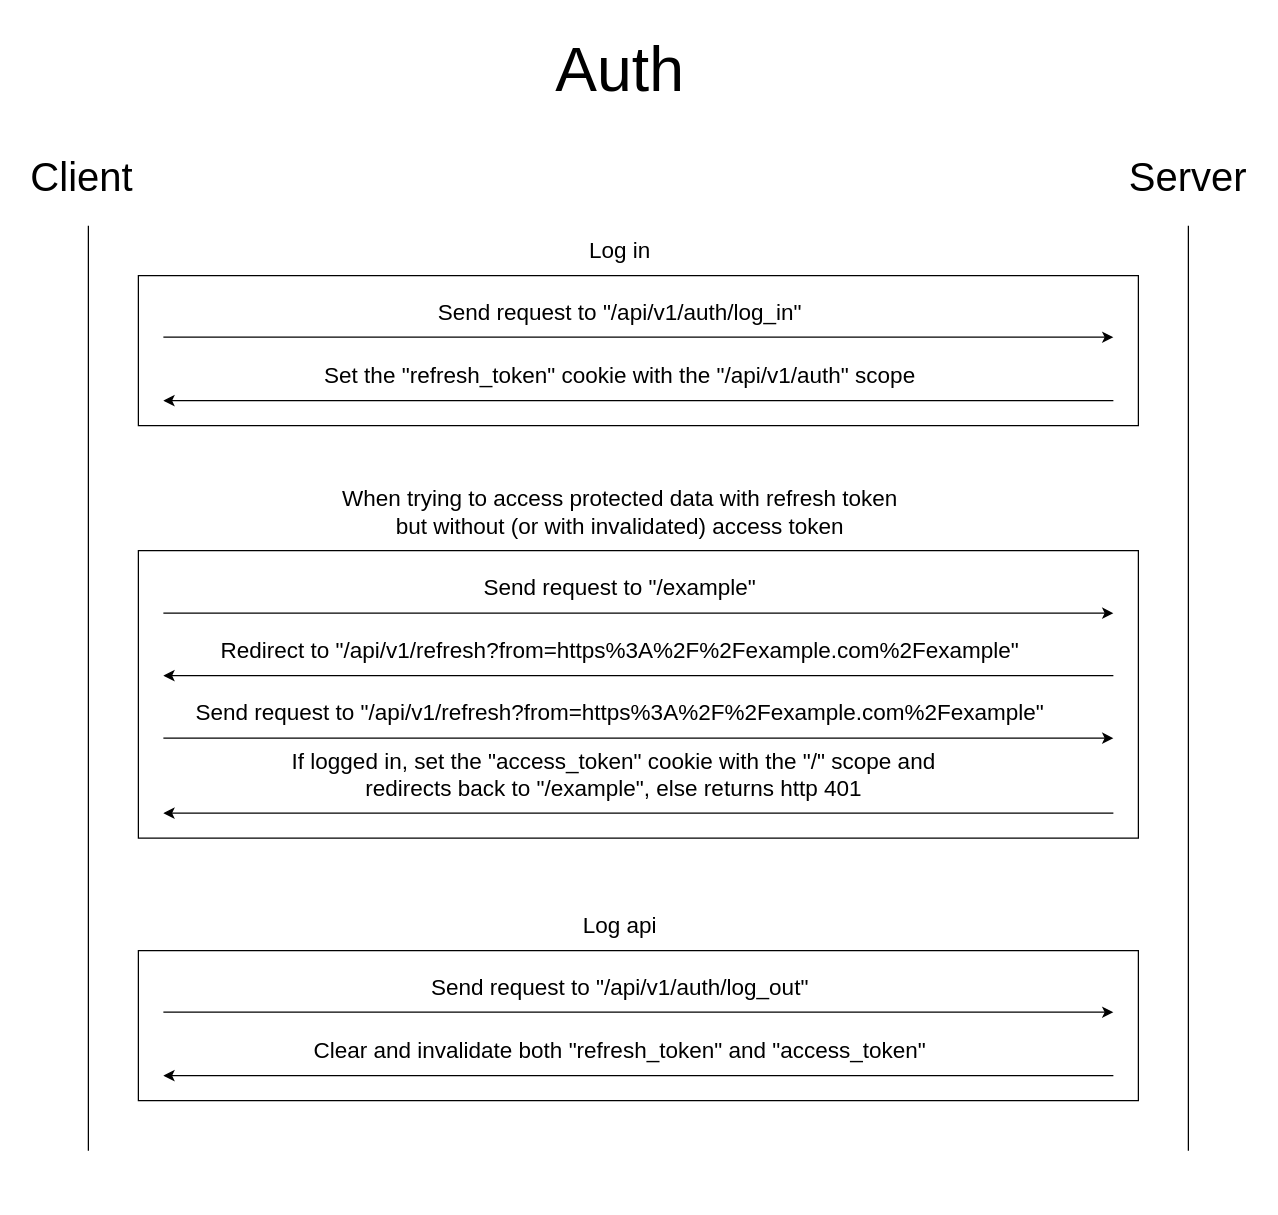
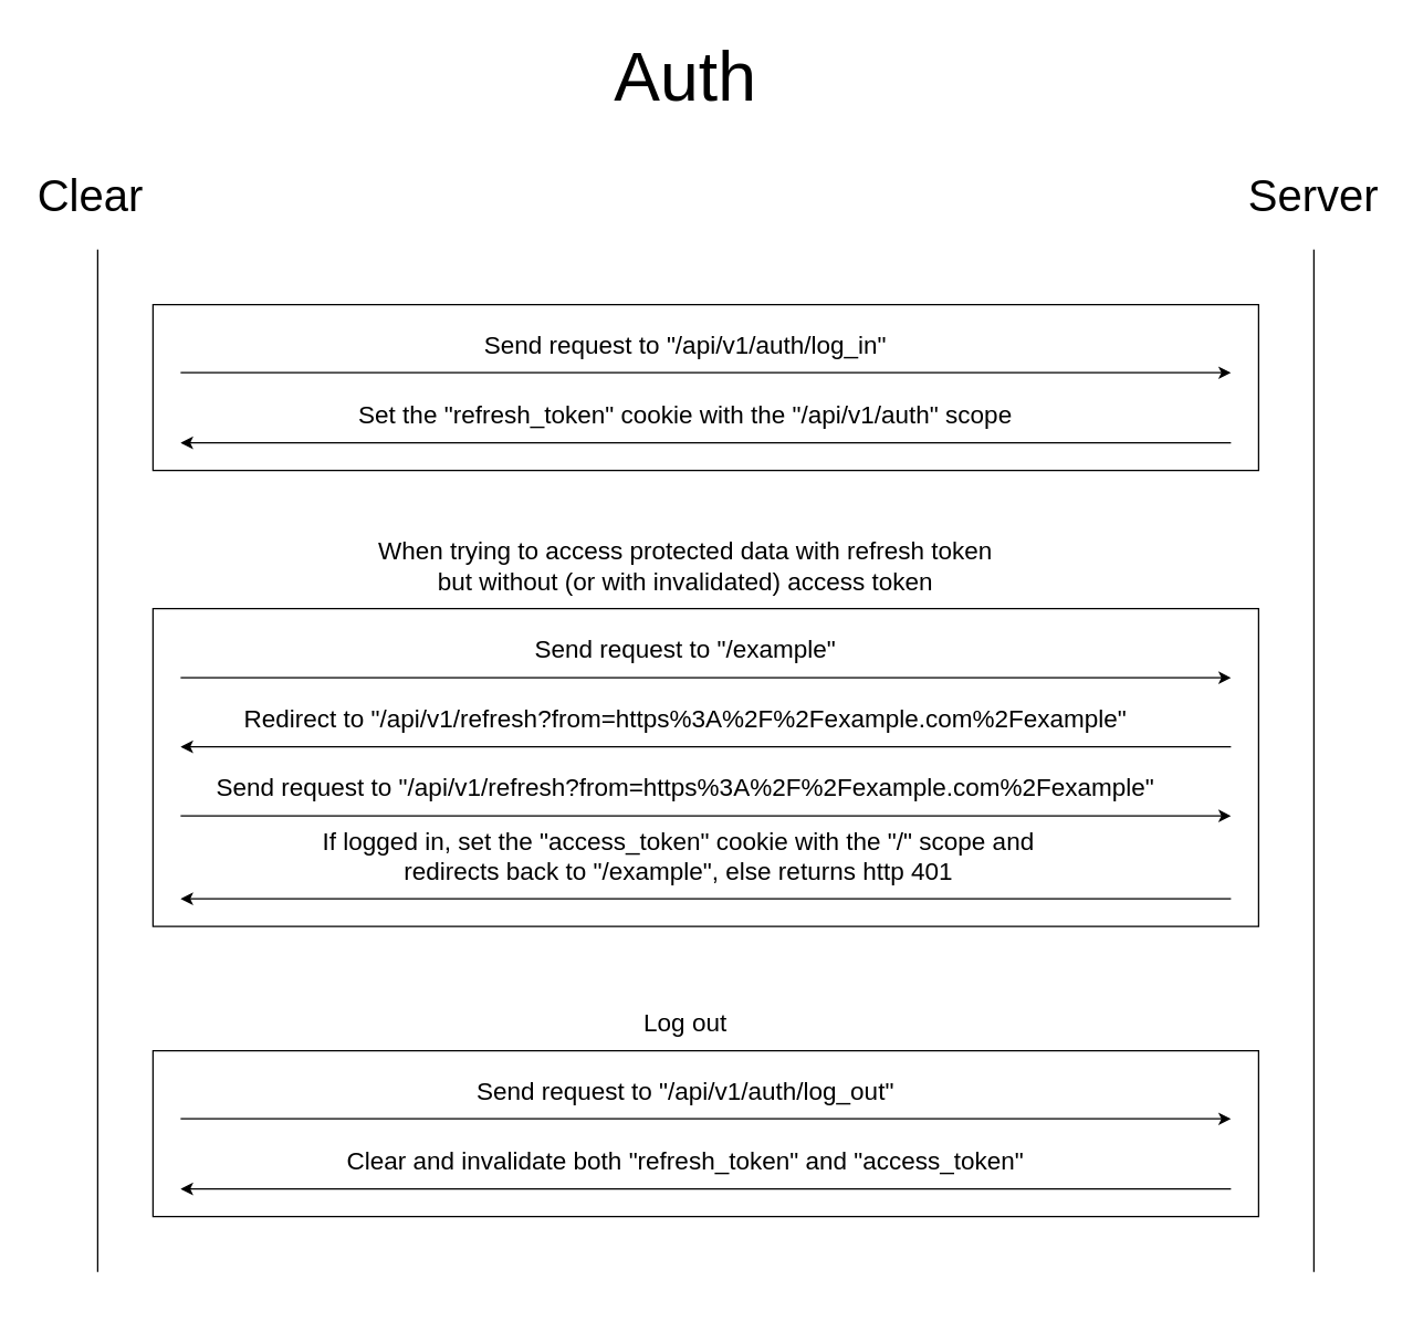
  <mxCell id="0" />
  <mxCell id="1" parent="0" />
  <mxCell id="2" value="" style="rounded=0;whiteSpace=wrap;html=1;fontSize=18;fillColor=none;" parent="1" vertex="1"><mxGeometry x="110" y="220" width="800" height="120" as="geometry" /></mxCell>
  <mxCell id="3" value="" style="rounded=0;whiteSpace=wrap;html=1;fontSize=18;fillColor=none;strokeColor=default;glass=0;shadow=0;" parent="1" vertex="1"><mxGeometry x="110" y="440" width="800" height="230" as="geometry" /></mxCell>
  <mxCell id="4" value="&lt;font style=&quot;&quot;&gt;&lt;font style=&quot;font-size: 50px;&quot;&gt;Auth&lt;/font&gt;&lt;br&gt;&lt;/font&gt;" style="text;html=1;align=center;verticalAlign=middle;resizable=0;points=[];autosize=1;strokeColor=none;fillColor=none;" parent="1" vertex="1"><mxGeometry x="430" y="20" width="130" height="70" as="geometry" /></mxCell>
- <mxCell id="5" value="&lt;span style=&quot;font-size: 32px;&quot;&gt;Client&lt;br&gt;&lt;/span&gt;" style="text;html=1;strokeColor=none;fillColor=none;align=center;verticalAlign=middle;whiteSpace=wrap;rounded=0;fontSize=50;" parent="1" vertex="1"><mxGeometry x="20" y="110" width="90" height="50" as="geometry" /></mxCell>
+ <mxCell id="5" value="&lt;span style=&quot;font-size: 32px;&quot;&gt;Clear&lt;br&gt;&lt;/span&gt;" style="text;html=1;strokeColor=none;fillColor=none;align=center;verticalAlign=middle;whiteSpace=wrap;rounded=0;fontSize=50;" parent="1" vertex="1"><mxGeometry x="20" y="110" width="90" height="50" as="geometry" /></mxCell>
  <mxCell id="6" value="&lt;span style=&quot;font-size: 32px;&quot;&gt;Server&lt;br&gt;&lt;/span&gt;" style="text;html=1;strokeColor=none;fillColor=none;align=center;verticalAlign=middle;whiteSpace=wrap;rounded=0;fontSize=50;" parent="1" vertex="1"><mxGeometry x="900" y="110" width="100" height="50" as="geometry" /></mxCell>
  <mxCell id="7" value="" style="endArrow=none;html=1;fontSize=32;" parent="1" edge="1"><mxGeometry width="50" height="50" relative="1" as="geometry"><mxPoint x="70" y="180" as="sourcePoint" /><mxPoint x="70" y="920" as="targetPoint" /></mxGeometry></mxCell>
  <mxCell id="8" value="" style="endArrow=none;html=1;fontSize=32;" parent="1" edge="1"><mxGeometry width="50" height="50" relative="1" as="geometry"><mxPoint x="950" y="180" as="sourcePoint" /><mxPoint x="950" y="920" as="targetPoint" /></mxGeometry></mxCell>
  <mxCell id="9" value="" style="endArrow=classic;html=1;fontSize=32;" parent="1" edge="1"><mxGeometry width="50" height="50" relative="1" as="geometry"><mxPoint x="130" y="269.29" as="sourcePoint" /><mxPoint x="890" y="269.29" as="targetPoint" /></mxGeometry></mxCell>
  <mxCell id="10" value="&lt;font style=&quot;font-size: 18px;&quot;&gt;Send request to &quot;/api/v1/auth/log_in&quot;&lt;/font&gt;" style="text;html=1;align=center;verticalAlign=middle;resizable=0;points=[];autosize=1;strokeColor=none;fillColor=none;fontSize=32;" parent="1" vertex="1"><mxGeometry x="340" y="220" width="310" height="50" as="geometry" /></mxCell>
  <mxCell id="11" value="" style="endArrow=classic;html=1;fontSize=32;" parent="1" edge="1"><mxGeometry width="50" height="50" relative="1" as="geometry"><mxPoint x="890" y="320" as="sourcePoint" /><mxPoint x="130" y="320" as="targetPoint" /></mxGeometry></mxCell>
  <mxCell id="12" value="&lt;span style=&quot;font-size: 18px;&quot;&gt;Set the &quot;refresh_token&quot; cookie with the &quot;/api/v1/auth&quot; scope&lt;/span&gt;" style="text;html=1;align=center;verticalAlign=middle;resizable=0;points=[];autosize=1;strokeColor=none;fillColor=none;fontSize=32;" parent="1" vertex="1"><mxGeometry x="245" y="270" width="500" height="50" as="geometry" /></mxCell>
- <mxCell id="13" value="Log in" style="text;html=1;align=center;verticalAlign=middle;resizable=0;points=[];autosize=1;strokeColor=none;fillColor=none;fontSize=18;" parent="1" vertex="1"><mxGeometry x="460" y="180" width="70" height="40" as="geometry" /></mxCell>
  <mxCell id="14" value="" style="endArrow=classic;html=1;fontSize=32;" parent="1" edge="1"><mxGeometry width="50" height="50" relative="1" as="geometry"><mxPoint x="130" y="490" as="sourcePoint" /><mxPoint x="890" y="490" as="targetPoint" /></mxGeometry></mxCell>
  <mxCell id="15" value="&lt;font style=&quot;font-size: 18px;&quot;&gt;Send request to &quot;/example&quot;&lt;/font&gt;" style="text;html=1;align=center;verticalAlign=middle;resizable=0;points=[];autosize=1;strokeColor=none;fillColor=none;fontSize=32;" parent="1" vertex="1"><mxGeometry x="375" y="440" width="240" height="50" as="geometry" /></mxCell>
  <mxCell id="16" value="" style="endArrow=classic;html=1;fontSize=32;" parent="1" edge="1"><mxGeometry width="50" height="50" relative="1" as="geometry"><mxPoint x="890" y="540" as="sourcePoint" /><mxPoint x="130" y="540" as="targetPoint" /></mxGeometry></mxCell>
  <mxCell id="17" value="&lt;span style=&quot;font-size: 18px;&quot;&gt;Redirect to &quot;/api/v1/refresh?from=https%3A%2F%2Fexample.com%2Fexample&quot;&lt;/span&gt;" style="text;html=1;align=center;verticalAlign=middle;resizable=0;points=[];autosize=1;strokeColor=none;fillColor=none;fontSize=32;" parent="1" vertex="1"><mxGeometry x="165" y="490" width="660" height="50" as="geometry" /></mxCell>
  <mxCell id="18" value="&lt;p style=&quot;line-height: 120%;&quot;&gt;When trying to access protected data with refresh token &lt;br&gt;but without (or with invalidated) access token&lt;/p&gt;" style="text;html=1;align=center;verticalAlign=middle;resizable=0;points=[];autosize=1;strokeColor=none;fillColor=none;fontSize=18;" parent="1" vertex="1"><mxGeometry x="260" y="365" width="470" height="90" as="geometry" /></mxCell>
  <mxCell id="19" value="" style="endArrow=classic;html=1;fontSize=32;" parent="1" edge="1"><mxGeometry width="50" height="50" relative="1" as="geometry"><mxPoint x="130" y="590" as="sourcePoint" /><mxPoint x="890" y="590" as="targetPoint" /></mxGeometry></mxCell>
  <mxCell id="20" value="&lt;font style=&quot;font-size: 18px;&quot;&gt;Send request to&amp;nbsp;&lt;/font&gt;&lt;span style=&quot;font-size: 18px;&quot;&gt;&quot;/api/v1/refresh?from=https%3A%2F%2Fexample.com%2Fexample&quot;&lt;/span&gt;" style="text;html=1;align=center;verticalAlign=middle;resizable=0;points=[];autosize=1;strokeColor=none;fillColor=none;fontSize=32;" parent="1" vertex="1"><mxGeometry x="145" y="540" width="700" height="50" as="geometry" /></mxCell>
  <mxCell id="21" value="" style="endArrow=classic;html=1;fontSize=32;" parent="1" edge="1"><mxGeometry width="50" height="50" relative="1" as="geometry"><mxPoint x="890" y="650" as="sourcePoint" /><mxPoint x="130" y="650" as="targetPoint" /></mxGeometry></mxCell>
  <mxCell id="22" value="&lt;p style=&quot;line-height: 100%;&quot;&gt;&lt;br&gt;&lt;/p&gt;" style="text;html=1;align=center;verticalAlign=middle;resizable=0;points=[];autosize=1;strokeColor=none;fillColor=none;fontSize=32;" parent="1" vertex="1"><mxGeometry x="485" y="580" width="20" height="110" as="geometry" /></mxCell>
  <mxCell id="23" value="&lt;p style=&quot;line-height: 100%;&quot;&gt;&lt;br&gt;&lt;/p&gt;" style="text;html=1;align=center;verticalAlign=middle;resizable=0;points=[];autosize=1;strokeColor=none;fillColor=none;fontSize=32;rotation=0;" parent="1" vertex="1"><mxGeometry x="500" y="840" width="20" height="110" as="geometry" /></mxCell>
  <mxCell id="24" value="If logged in, set the &quot;access_token&quot; cookie with the &quot;/&quot; scope and&lt;br&gt;redirects back to &quot;/example&quot;, else returns http 401" style="text;html=1;align=center;verticalAlign=middle;resizable=0;points=[];autosize=1;strokeColor=none;fillColor=none;fontSize=18;fontFamily=Helvetica;fontColor=default;" parent="1" vertex="1"><mxGeometry x="220" y="590" width="540" height="60" as="geometry" /></mxCell>
  <mxCell id="25" value="" style="rounded=0;whiteSpace=wrap;html=1;fontSize=18;fillColor=none;" parent="1" vertex="1"><mxGeometry x="110" y="760" width="800" height="120" as="geometry" /></mxCell>
  <mxCell id="26" value="" style="endArrow=classic;html=1;fontSize=32;" parent="1" edge="1"><mxGeometry width="50" height="50" relative="1" as="geometry"><mxPoint x="130" y="809.29" as="sourcePoint" /><mxPoint x="890" y="809.29" as="targetPoint" /></mxGeometry></mxCell>
  <mxCell id="27" value="&lt;font style=&quot;font-size: 18px;&quot;&gt;Send request to &quot;/api/v1/auth/log_out&quot;&lt;/font&gt;" style="text;html=1;align=center;verticalAlign=middle;resizable=0;points=[];autosize=1;strokeColor=none;fillColor=none;fontSize=32;" parent="1" vertex="1"><mxGeometry x="330" y="760" width="330" height="50" as="geometry" /></mxCell>
  <mxCell id="28" value="" style="endArrow=classic;html=1;fontSize=32;" parent="1" edge="1"><mxGeometry width="50" height="50" relative="1" as="geometry"><mxPoint x="890" y="860" as="sourcePoint" /><mxPoint x="130" y="860" as="targetPoint" /></mxGeometry></mxCell>
  <mxCell id="29" value="" style="edgeStyle=none;html=1;fontFamily=Helvetica;fontSize=18;fontColor=default;" parent="1" source="30" target="27" edge="1"><mxGeometry relative="1" as="geometry" /></mxCell>
  <mxCell id="30" value="&lt;span style=&quot;font-size: 18px;&quot;&gt;Clear and invalidate both &lt;/span&gt;&lt;span style=&quot;font-size: 18px;&quot;&gt;&quot;refresh_token&quot; and&amp;nbsp;&lt;/span&gt;&lt;span style=&quot;font-size: 18px;&quot;&gt;&quot;access_token&quot;&lt;/span&gt;" style="text;html=1;align=center;verticalAlign=middle;resizable=0;points=[];autosize=1;strokeColor=none;fillColor=none;fontSize=32;" parent="1" vertex="1"><mxGeometry x="240" y="810" width="510" height="50" as="geometry" /></mxCell>
- <mxCell id="31" value="Log api" style="text;html=1;align=center;verticalAlign=middle;resizable=0;points=[];autosize=1;strokeColor=none;fillColor=none;fontSize=18;" parent="1" vertex="1"><mxGeometry x="455" y="720" width="80" height="40" as="geometry" /></mxCell>
+ <mxCell id="31" value="Log out" style="text;html=1;align=center;verticalAlign=middle;resizable=0;points=[];autosize=1;strokeColor=none;fillColor=none;fontSize=18;" parent="1" vertex="1"><mxGeometry x="455" y="720" width="80" height="40" as="geometry" /></mxCell>
